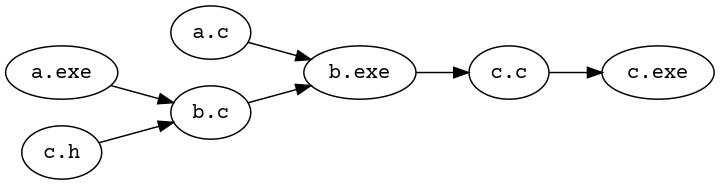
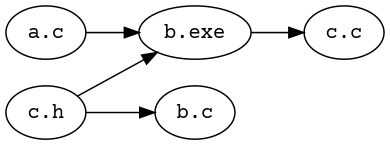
  digraph {
    fontname="Courier Prime"
    rankdir=LR
    node [fontname="Courier Prime"]
    edge [fontname="Courier Prime"]
    n1 [label="a.c"]
    n2 [label="b.exe"]
-   n3 [label="a.exe"]
    n4 [label="b.c"]
    n5 [label="c.c"]
-   n6 [label="c.exe"]
    n7 [label="c.h"]
    n1 -> n2
    n2 -> n5
-   n3 -> n4
-   n4 -> n2
-   n5 -> n6
+   n7 -> n2
    n7 -> n4
  }
